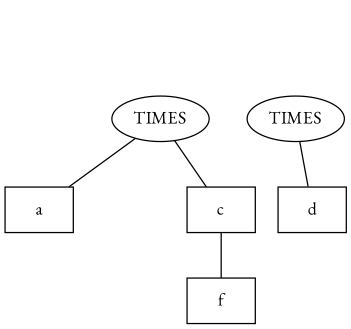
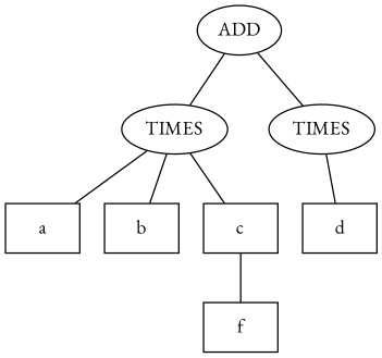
  graph {
    fontname="EB Garamond"
    node [fontname="EB Garamond" shape=box]
    edge [fontname="EB Garamond"]
+   n1 [label=ADD shape=""]
    n2 [label=TIMES shape=""]
    n3 [label=TIMES shape=""]
    n4 [label=a]
+   n5 [label=b]
    n6 [label=c]
    n7 [label=d]
    n8 [label=f]
+   n1 -- n2
+   n1 -- n3
    n2 -- n4
+   n2 -- n5
    n2 -- n6
    n3 -- n7
    n6 -- n8
  }
